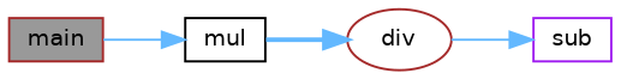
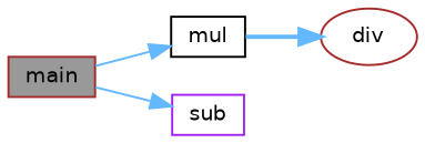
  digraph {
    rankdir=LR
    node [color=brown fillcolor=white fontname=Helvetica fontsize=10 shape=box style=filled]
    edge [color=steelblue1 fontname=Helvetica fontsize=10 labelfontname=Helvetica labelfontsize=10 style=solid]
    n1 [fillcolor=grey60 fontcolor=black height=0.2 label=main width=0.4]
    n2 [color=black height=0.2 label=mul width=0.4]
    n3 [color=purple height=0.2 label=sub width=0.4]
    n4 [height=0.2 label=div shape=ellipse width=0.4]
    n1 -> n2
-   n4 -> n3
+   n1 -> n3
    n2 -> n4 [style=bold]
  }
